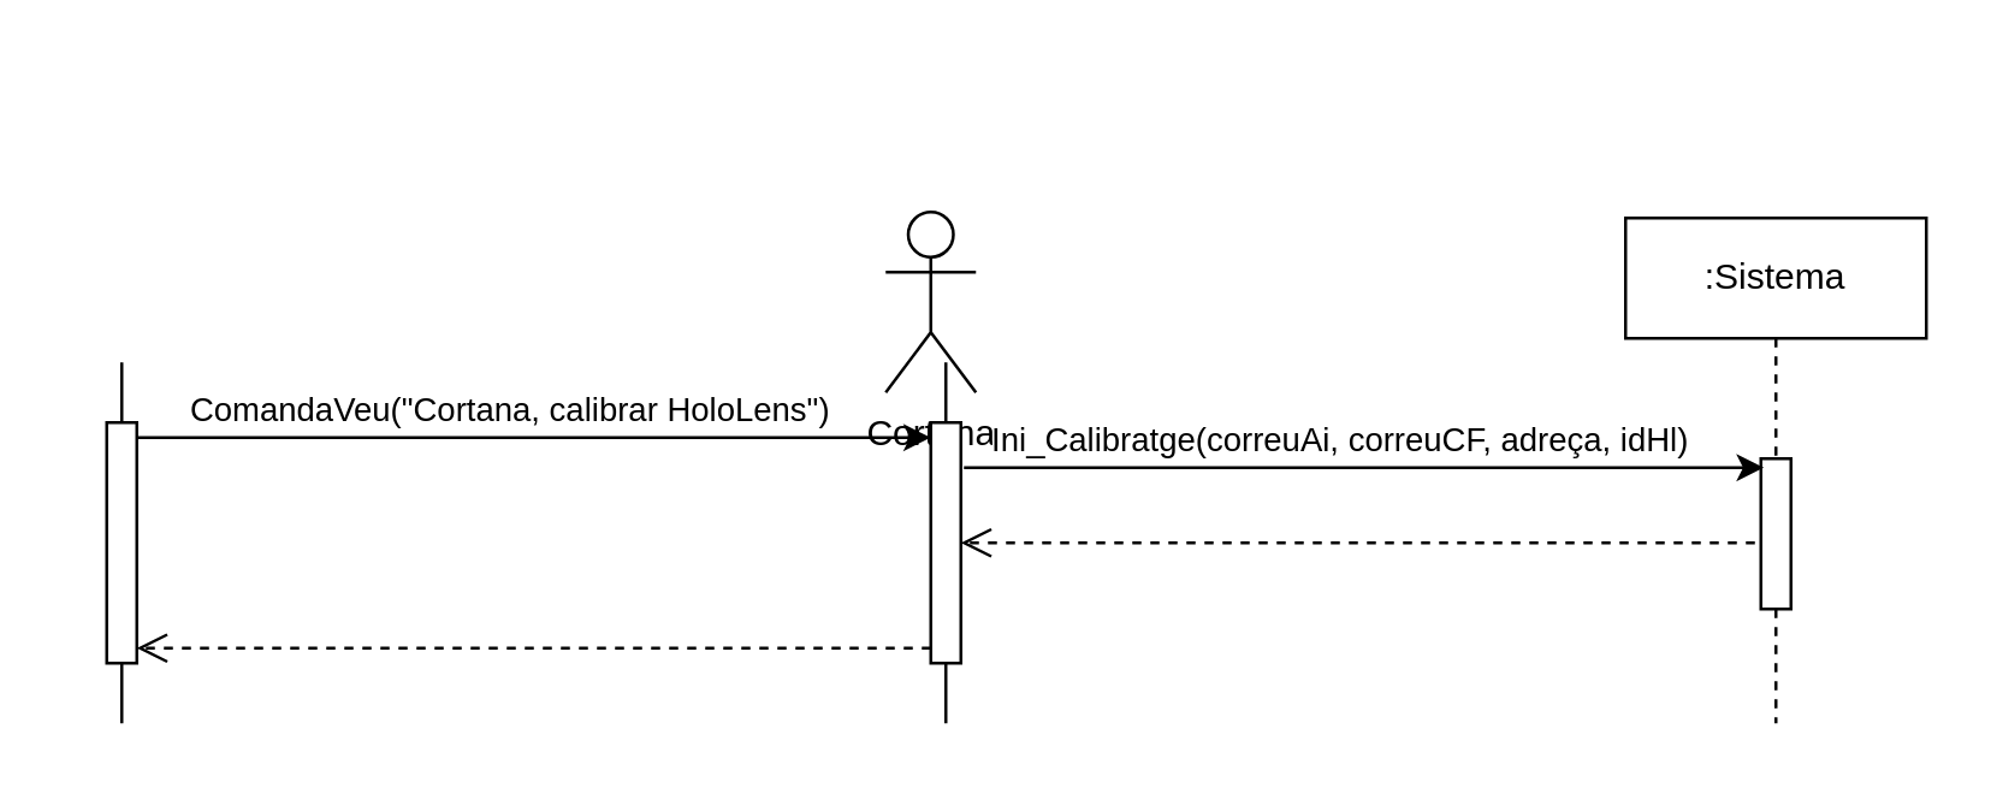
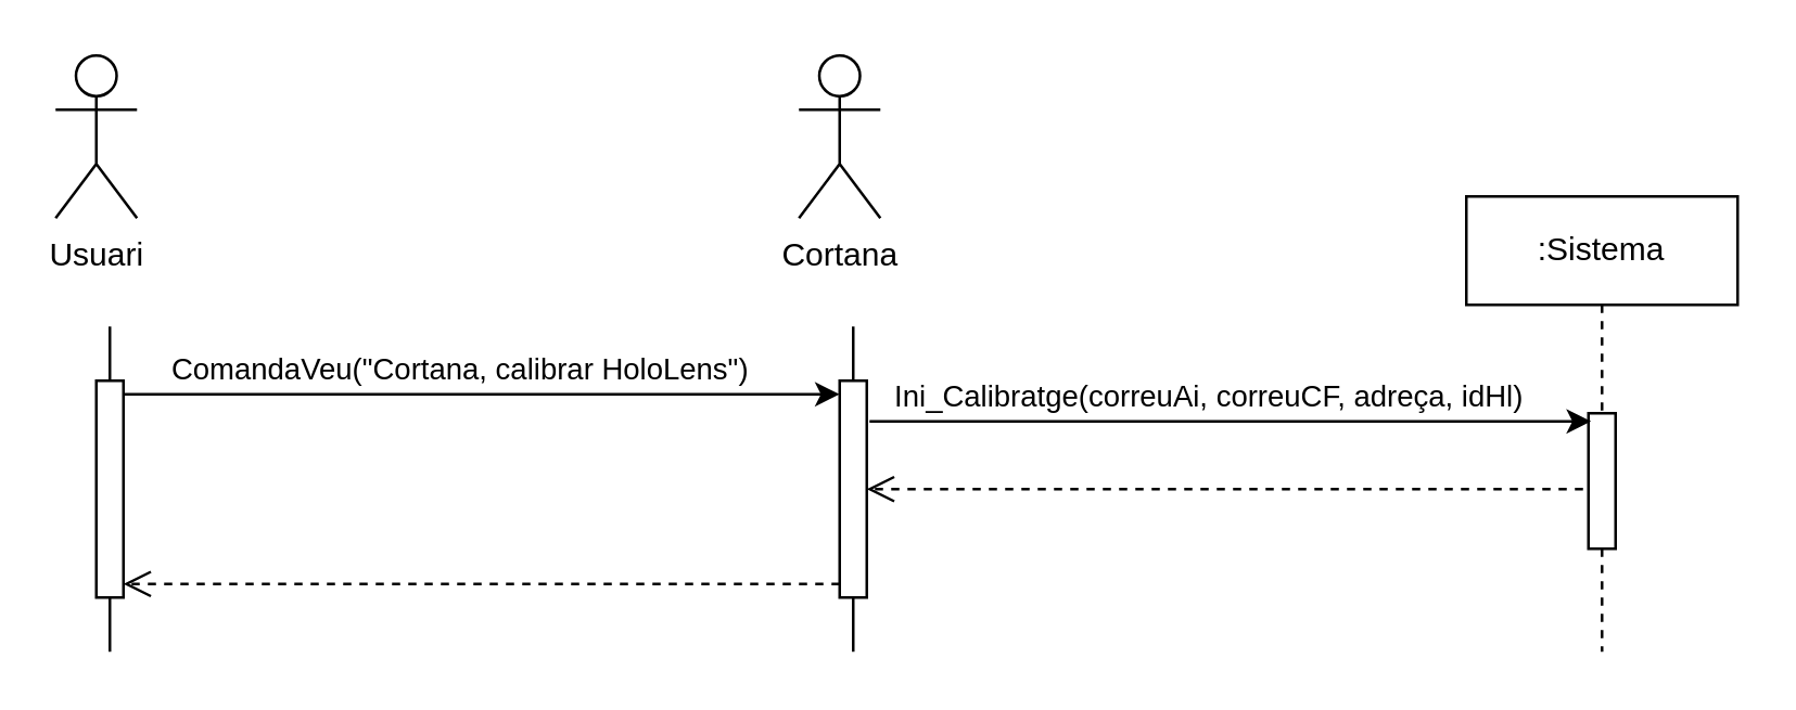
  <mxCell id="0" />
  <mxCell id="1" parent="0" />
+ <mxCell id="2" value="Usuari" style="shape=umlActor;verticalLabelPosition=bottom;verticalAlign=top;html=1;outlineConnect=0;" vertex="1" parent="1"><mxGeometry x="20" y="20" width="30" height="60" as="geometry" /></mxCell>
  <mxCell id="3" value="" style="endArrow=none;html=1;rounded=0;" edge="1" parent="1" source="5"><mxGeometry width="50" height="50" relative="1" as="geometry"><mxPoint x="40" y="350" as="sourcePoint" /><mxPoint x="40" y="120" as="targetPoint" /></mxGeometry></mxCell>
  <mxCell id="4" value="" style="endArrow=none;html=1;rounded=0;" edge="1" parent="1" target="5"><mxGeometry width="50" height="50" relative="1" as="geometry"><mxPoint x="40" y="240" as="sourcePoint" /><mxPoint x="40" y="120" as="targetPoint" /></mxGeometry></mxCell>
  <mxCell id="5" value="" style="html=1;points=[[0,0,0,0,5],[0,1,0,0,-5],[1,0,0,0,5],[1,1,0,0,-5]];perimeter=orthogonalPerimeter;outlineConnect=0;targetShapes=umlLifeline;portConstraint=eastwest;newEdgeStyle={&quot;curved&quot;:0,&quot;rounded&quot;:0};" vertex="1" parent="1"><mxGeometry x="35" y="140" width="10" height="80" as="geometry" /></mxCell>
- <mxCell id="6" value="Cortana" style="shape=umlActor;verticalLabelPosition=bottom;verticalAlign=top;html=1;outlineConnect=0;" vertex="1" parent="1"><mxGeometry x="294" y="70" width="30" height="60" as="geometry" /></mxCell>
+ <mxCell id="6" value="Cortana" style="shape=umlActor;verticalLabelPosition=bottom;verticalAlign=top;html=1;outlineConnect=0;" vertex="1" parent="1"><mxGeometry x="294" y="20" width="30" height="60" as="geometry" /></mxCell>
  <mxCell id="7" value="" style="endArrow=none;html=1;rounded=0;" edge="1" parent="1" source="9"><mxGeometry width="50" height="50" relative="1" as="geometry"><mxPoint x="314" y="350" as="sourcePoint" /><mxPoint x="314" y="120" as="targetPoint" /></mxGeometry></mxCell>
  <mxCell id="8" value="" style="endArrow=none;html=1;rounded=0;" edge="1" parent="1" target="9"><mxGeometry width="50" height="50" relative="1" as="geometry"><mxPoint x="314" y="240" as="sourcePoint" /><mxPoint x="314" y="120" as="targetPoint" /></mxGeometry></mxCell>
  <mxCell id="9" value="" style="html=1;points=[[0,0,0,0,5],[0,1,0,0,-5],[1,0,0,0,5],[1,1,0,0,-5]];perimeter=orthogonalPerimeter;outlineConnect=0;targetShapes=umlLifeline;portConstraint=eastwest;newEdgeStyle={&quot;curved&quot;:0,&quot;rounded&quot;:0};" vertex="1" parent="1"><mxGeometry x="309" y="140" width="10" height="80" as="geometry" /></mxCell>
  <mxCell id="10" style="edgeStyle=orthogonalEdgeStyle;rounded=0;orthogonalLoop=1;jettySize=auto;html=1;curved=0;exitX=1;exitY=0;exitDx=0;exitDy=5;exitPerimeter=0;entryX=0;entryY=0;entryDx=0;entryDy=5;entryPerimeter=0;" edge="1" parent="1" source="5" target="9"><mxGeometry relative="1" as="geometry" /></mxCell>
  <mxCell id="11" value="ComandaVeu(&quot;Cortana, calibrar HoloLens&quot;)" style="edgeLabel;html=1;align=center;verticalAlign=middle;resizable=0;points=[];" connectable="0" vertex="1" parent="10"><mxGeometry x="-0.174" y="2" relative="1" as="geometry"><mxPoint x="14" y="-8" as="offset" /></mxGeometry></mxCell>
  <mxCell id="12" value="" style="html=1;verticalAlign=bottom;endArrow=open;dashed=1;endSize=8;curved=0;rounded=0;entryX=1;entryY=1;entryDx=0;entryDy=-5;entryPerimeter=0;exitX=0;exitY=1;exitDx=0;exitDy=-5;exitPerimeter=0;" edge="1" parent="1" source="9" target="5"><mxGeometry relative="1" as="geometry"><mxPoint x="309" y="179" as="sourcePoint" /><mxPoint x="229" y="179" as="targetPoint" /></mxGeometry></mxCell>
  <mxCell id="13" value=":Sistema" style="shape=umlLifeline;perimeter=lifelinePerimeter;whiteSpace=wrap;html=1;container=1;dropTarget=0;collapsible=0;recursiveResize=0;outlineConnect=0;portConstraint=eastwest;newEdgeStyle={&quot;curved&quot;:0,&quot;rounded&quot;:0};" vertex="1" parent="1"><mxGeometry x="540" y="72" width="100" height="168" as="geometry" /></mxCell>
  <mxCell id="14" value="" style="html=1;points=[[0,0,0,0,5],[0,1,0,0,-5],[1,0,0,0,5],[1,1,0,0,-5]];perimeter=orthogonalPerimeter;outlineConnect=0;targetShapes=umlLifeline;portConstraint=eastwest;newEdgeStyle={&quot;curved&quot;:0,&quot;rounded&quot;:0};" vertex="1" parent="13"><mxGeometry x="45" y="80" width="10" height="50" as="geometry" /></mxCell>
  <mxCell id="15" style="rounded=0;orthogonalLoop=1;jettySize=auto;html=1;entryX=0.1;entryY=0.175;entryDx=0;entryDy=0;entryPerimeter=0;" edge="1" parent="1"><mxGeometry relative="1" as="geometry"><mxPoint x="320" y="155" as="sourcePoint" /><mxPoint x="586" y="155" as="targetPoint" /></mxGeometry></mxCell>
  <mxCell id="16" value="Ini_Calibratge(correuAi, correuCF, adreça, idHl)" style="edgeLabel;html=1;align=center;verticalAlign=middle;resizable=0;points=[];" connectable="0" vertex="1" parent="15"><mxGeometry x="-0.174" y="2" relative="1" as="geometry"><mxPoint x="14" y="-8" as="offset" /></mxGeometry></mxCell>
  <mxCell id="17" value="" style="html=1;verticalAlign=bottom;endArrow=open;dashed=1;endSize=8;curved=0;rounded=0;entryX=1;entryY=1;entryDx=0;entryDy=-5;entryPerimeter=0;exitX=0;exitY=1;exitDx=0;exitDy=-5;exitPerimeter=0;" edge="1" parent="1"><mxGeometry relative="1" as="geometry"><mxPoint x="583" y="180" as="sourcePoint" /><mxPoint x="319" y="180" as="targetPoint" /></mxGeometry></mxCell>
